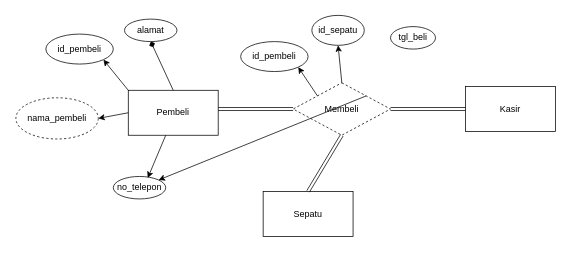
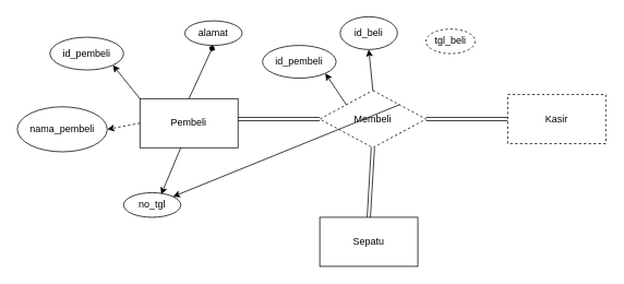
  <mxCell id="0" />
  <mxCell id="1" parent="0" />
  <mxCell id="2" value="Pembeli" style="rounded=0;whiteSpace=wrap;html=1;" vertex="1" parent="1"><mxGeometry x="170" y="120" width="120" height="60" as="geometry" /></mxCell>
  <mxCell id="3" value="Membeli" style="rhombus;whiteSpace=wrap;html=1;dashed=1;" vertex="1" parent="1"><mxGeometry x="390" y="110" width="130" height="70" as="geometry" /></mxCell>
- <mxCell id="4" value="Sepatu" style="rounded=0;whiteSpace=wrap;html=1;" vertex="1" parent="1"><mxGeometry x="350" y="255" width="120" height="60" as="geometry" /></mxCell>
- <mxCell id="5" value="Kasir" style="rounded=0;whiteSpace=wrap;html=1;" vertex="1" parent="1"><mxGeometry x="620" y="115" width="120" height="60" as="geometry" /></mxCell>
+ <mxCell id="4" value="Sepatu" style="rounded=0;whiteSpace=wrap;html=1;" vertex="1" parent="1"><mxGeometry x="390" y="265" width="120" height="60" as="geometry" /></mxCell>
+ <mxCell id="5" value="Kasir" style="rounded=0;whiteSpace=wrap;html=1;dashed=1;" vertex="1" parent="1"><mxGeometry x="620" y="115" width="120" height="60" as="geometry" /></mxCell>
  <mxCell id="6" value="" style="shape=link;html=1;rounded=0;entryX=0;entryY=0.5;entryDx=0;entryDy=0;" edge="1" parent="1" target="3"><mxGeometry width="100" relative="1" as="geometry"><mxPoint x="290" y="145" as="sourcePoint" /><mxPoint x="360" y="144.5" as="targetPoint" /></mxGeometry></mxCell>
  <mxCell id="7" value="" style="shape=link;html=1;rounded=0;entryX=0;entryY=0.5;entryDx=0;entryDy=0;exitX=1;exitY=0.5;exitDx=0;exitDy=0;" edge="1" parent="1" source="3" target="5"><mxGeometry width="100" relative="1" as="geometry"><mxPoint x="520" y="144.5" as="sourcePoint" /><mxPoint x="650" y="145" as="targetPoint" /></mxGeometry></mxCell>
  <mxCell id="8" value="" style="shape=link;html=1;rounded=0;entryX=0.5;entryY=0;entryDx=0;entryDy=0;exitX=0.5;exitY=1;exitDx=0;exitDy=0;" edge="1" parent="1" source="3" target="4"><mxGeometry width="100" relative="1" as="geometry"><mxPoint x="370" y="205" as="sourcePoint" /><mxPoint x="470" y="205" as="targetPoint" /></mxGeometry></mxCell>
- <mxCell id="9" value="nama_pembeli" style="ellipse;whiteSpace=wrap;html=1;dashed=1;" vertex="1" parent="1"><mxGeometry x="20" y="130" width="110" height="55" as="geometry" /></mxCell>
- <mxCell id="10" value="alamat" style="ellipse;whiteSpace=wrap;html=1;" vertex="1" parent="1"><mxGeometry x="165" y="25" width="70" height="30" as="geometry" /></mxCell>
- <mxCell id="11" value="no_telepon" style="ellipse;whiteSpace=wrap;html=1;" vertex="1" parent="1"><mxGeometry x="150" y="235" width="70" height="30" as="geometry" /></mxCell>
+ <mxCell id="9" value="nama_pembeli" style="ellipse;whiteSpace=wrap;html=1;" vertex="1" parent="1"><mxGeometry x="20" y="130" width="110" height="55" as="geometry" /></mxCell>
+ <mxCell id="10" value="alamat" style="ellipse;whiteSpace=wrap;html=1;" vertex="1" parent="1"><mxGeometry x="225" y="25" width="70" height="30" as="geometry" /></mxCell>
+ <mxCell id="11" value="no_tgl" style="ellipse;whiteSpace=wrap;html=1;" vertex="1" parent="1"><mxGeometry x="150" y="235" width="70" height="30" as="geometry" /></mxCell>
  <mxCell id="12" value="" style="endArrow=classic;html=1;rounded=0;entryX=0.657;entryY=0.067;entryDx=0;entryDy=0;entryPerimeter=0;" edge="1" parent="1" target="11"><mxGeometry width="50" height="50" relative="1" as="geometry"><mxPoint x="220" y="180" as="sourcePoint" /><mxPoint x="220" y="240" as="targetPoint" /></mxGeometry></mxCell>
  <mxCell id="13" value="" style="endArrow=diamond;html=1;rounded=0;entryX=0.5;entryY=1;entryDx=0;entryDy=0;exitX=0.5;exitY=0;exitDx=0;exitDy=0;" edge="1" parent="1" source="2" target="10"><mxGeometry width="50" height="50" relative="1" as="geometry"><mxPoint x="185" y="110" as="sourcePoint" /><mxPoint x="220" y="75" as="targetPoint" /></mxGeometry></mxCell>
- <mxCell id="14" value="" style="endArrow=classic;html=1;rounded=0;exitX=0;exitY=0.5;exitDx=0;exitDy=0;entryX=1;entryY=0.5;entryDx=0;entryDy=0;" edge="1" parent="1" source="2" target="9"><mxGeometry width="50" height="50" relative="1" as="geometry"><mxPoint x="130" y="145" as="sourcePoint" /><mxPoint x="90" y="144.5" as="targetPoint" /></mxGeometry></mxCell>
+ <mxCell id="14" value="" style="endArrow=classic;html=1;rounded=0;exitX=0;exitY=0.5;exitDx=0;exitDy=0;entryX=1;entryY=0.5;entryDx=0;entryDy=0;dashed=1;" edge="1" parent="1" source="2" target="9"><mxGeometry width="50" height="50" relative="1" as="geometry"><mxPoint x="130" y="145" as="sourcePoint" /><mxPoint x="90" y="144.5" as="targetPoint" /></mxGeometry></mxCell>
  <mxCell id="15" value="id_pembeli" style="ellipse;whiteSpace=wrap;html=1;" vertex="1" parent="1"><mxGeometry x="60" y="45" width="90" height="40" as="geometry" /></mxCell>
  <mxCell id="16" value="" style="endArrow=classic;html=1;rounded=0;exitX=0;exitY=0;exitDx=0;exitDy=0;entryX=1;entryY=1;entryDx=0;entryDy=0;" edge="1" parent="1" source="2" target="15"><mxGeometry width="50" height="50" relative="1" as="geometry"><mxPoint x="180" y="115" as="sourcePoint" /><mxPoint x="130" y="85" as="targetPoint" /></mxGeometry></mxCell>
- <mxCell id="17" value="id_sepatu" style="ellipse;whiteSpace=wrap;html=1;" vertex="1" parent="1"><mxGeometry x="415" y="20" width="70" height="40" as="geometry" /></mxCell>
+ <mxCell id="17" value="id_beli" style="ellipse;whiteSpace=wrap;html=1;" vertex="1" parent="1"><mxGeometry x="415" y="20" width="70" height="40" as="geometry" /></mxCell>
  <mxCell id="18" value="" style="endArrow=classic;html=1;rounded=0;entryX=0.5;entryY=1;entryDx=0;entryDy=0;exitX=0.5;exitY=0;exitDx=0;exitDy=0;" edge="1" parent="1" source="3" target="17"><mxGeometry width="50" height="50" relative="1" as="geometry"><mxPoint x="450" y="115" as="sourcePoint" /><mxPoint x="500" y="65" as="targetPoint" /></mxGeometry></mxCell>
- <mxCell id="19" value="tgl_beli" style="ellipse;whiteSpace=wrap;html=1;" vertex="1" parent="1"><mxGeometry x="520" y="35" width="60" height="30" as="geometry" /></mxCell>
+ <mxCell id="19" value="tgl_beli" style="ellipse;whiteSpace=wrap;html=1;dashed=1;" vertex="1" parent="1"><mxGeometry x="520" y="35" width="60" height="30" as="geometry" /></mxCell>
  <mxCell id="20" value="" style="endArrow=classic;html=1;rounded=0;exitX=1;exitY=0;exitDx=0;exitDy=0;" edge="1" parent="1" source="3" target="11"><mxGeometry width="50" height="50" relative="1" as="geometry"><mxPoint x="480" y="120" as="sourcePoint" /><mxPoint x="530" y="70" as="targetPoint" /></mxGeometry></mxCell>
  <mxCell id="21" value="id_pembeli" style="ellipse;whiteSpace=wrap;html=1;" vertex="1" parent="1"><mxGeometry x="320" y="55" width="90" height="40" as="geometry" /></mxCell>
  <mxCell id="22" value="" style="endArrow=classic;html=1;rounded=0;exitX=0;exitY=0;exitDx=0;exitDy=0;entryX=1;entryY=1;entryDx=0;entryDy=0;" edge="1" parent="1" source="3" target="21"><mxGeometry width="50" height="50" relative="1" as="geometry"><mxPoint x="424" y="120" as="sourcePoint" /><mxPoint x="384" y="80" as="targetPoint" /></mxGeometry></mxCell>
